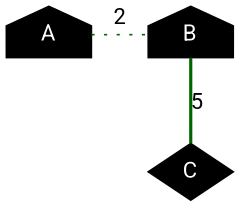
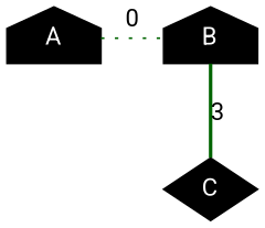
  graph {
    fontname=Roboto
    node [fillcolor=black fontcolor=white fontname=Roboto shape=house style=filled]
    edge [color=darkgreen fontname=Roboto]
    A
    B
    C [shape=diamond]
    subgraph sub_1 {
      rank=same
      A
      B
    }
-   A -- B [label=2 style=dotted]
-   B -- C [label=5 style=bold]
+   A -- B [label=0 style=dotted]
+   B -- C [label=3 style=bold]
  }
